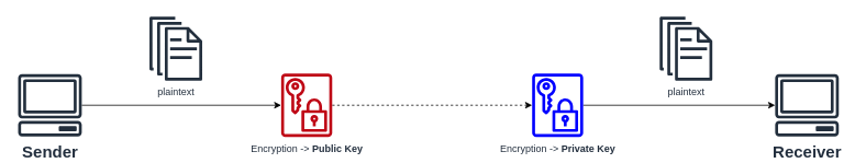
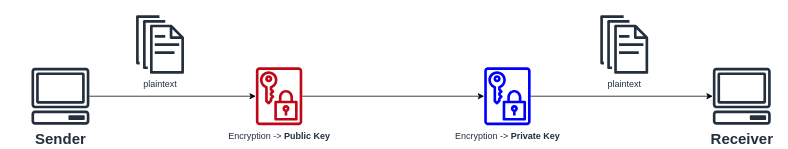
  <mxCell id="0" />
  <mxCell id="1" parent="0" />
  <mxCell id="2" style="edgeStyle=orthogonalEdgeStyle;rounded=0;orthogonalLoop=1;jettySize=auto;html=1;" edge="1" parent="1" source="3" target="6"><mxGeometry relative="1" as="geometry" /></mxCell>
- <mxCell id="3" value="Sender" style="sketch=0;outlineConnect=0;fontColor=#232F3E;gradientColor=none;fillColor=#232F3D;strokeColor=none;dashed=0;verticalLabelPosition=bottom;verticalAlign=top;align=center;html=1;fontSize=20;fontStyle=1;aspect=fixed;pointerEvents=1;shape=mxgraph.aws4.client;" vertex="1" parent="1"><mxGeometry x="20" y="90" width="78" height="76" as="geometry" /></mxCell>
+ <mxCell id="3" value="Sender" style="sketch=0;outlineConnect=0;fontColor=#232F3E;gradientColor=none;fillColor=#232F3D;strokeColor=none;dashed=0;verticalLabelPosition=bottom;verticalAlign=top;align=center;html=1;fontSize=20;fontStyle=1;aspect=fixed;pointerEvents=1;shape=mxgraph.aws4.client;" vertex="1" parent="1"><mxGeometry x="40" y="90" width="78" height="76" as="geometry" /></mxCell>
  <mxCell id="4" value="plaintext" style="sketch=0;outlineConnect=0;fontColor=#232F3E;gradientColor=none;fillColor=#232F3D;strokeColor=none;dashed=0;verticalLabelPosition=bottom;verticalAlign=top;align=center;html=1;fontSize=12;fontStyle=0;aspect=fixed;pointerEvents=1;shape=mxgraph.aws4.documents;" vertex="1" parent="1"><mxGeometry x="180" y="20" width="64" height="78" as="geometry" /></mxCell>
- <mxCell id="5" style="edgeStyle=orthogonalEdgeStyle;rounded=0;orthogonalLoop=1;jettySize=auto;html=1;dashed=1;" edge="1" parent="1" source="6" target="8"><mxGeometry relative="1" as="geometry" /></mxCell>
+ <mxCell id="5" style="edgeStyle=orthogonalEdgeStyle;rounded=0;orthogonalLoop=1;jettySize=auto;html=1;" edge="1" parent="1" source="6" target="8"><mxGeometry relative="1" as="geometry" /></mxCell>
  <mxCell id="6" value="Encryption -&amp;gt; &lt;b&gt;Public Key&lt;/b&gt;" style="sketch=0;outlineConnect=0;fontColor=#232F3E;gradientColor=none;fillColor=#BF0816;strokeColor=none;dashed=0;verticalLabelPosition=bottom;verticalAlign=top;align=center;html=1;fontSize=12;fontStyle=0;aspect=fixed;pointerEvents=1;shape=mxgraph.aws4.data_encryption_key;" vertex="1" parent="1"><mxGeometry x="340" y="89" width="62" height="78" as="geometry" /></mxCell>
  <mxCell id="7" style="edgeStyle=orthogonalEdgeStyle;rounded=0;orthogonalLoop=1;jettySize=auto;html=1;" edge="1" parent="1" source="8" target="9"><mxGeometry relative="1" as="geometry" /></mxCell>
  <mxCell id="8" value="Encryption -&amp;gt; &lt;b&gt;Private Key&lt;/b&gt;" style="sketch=0;outlineConnect=0;fontColor=#232F3E;gradientColor=none;fillColor=#0000FF;strokeColor=none;dashed=0;verticalLabelPosition=bottom;verticalAlign=top;align=center;html=1;fontSize=12;fontStyle=0;aspect=fixed;pointerEvents=1;shape=mxgraph.aws4.data_encryption_key;" vertex="1" parent="1"><mxGeometry x="645" y="89" width="62" height="78" as="geometry" /></mxCell>
- <mxCell id="9" value="Receiver" style="sketch=0;outlineConnect=0;fontColor=#232F3E;gradientColor=none;fillColor=#232F3D;strokeColor=none;dashed=0;verticalLabelPosition=bottom;verticalAlign=top;align=center;html=1;fontSize=20;fontStyle=1;aspect=fixed;pointerEvents=1;shape=mxgraph.aws4.client;" vertex="1" parent="1"><mxGeometry x="940" y="90" width="78" height="76" as="geometry" /></mxCell>
+ <mxCell id="9" value="Receiver" style="sketch=0;outlineConnect=0;fontColor=#232F3E;gradientColor=none;fillColor=#232F3D;strokeColor=none;dashed=0;verticalLabelPosition=bottom;verticalAlign=top;align=center;html=1;fontSize=20;fontStyle=1;aspect=fixed;pointerEvents=1;shape=mxgraph.aws4.client;" vertex="1" parent="1"><mxGeometry x="950" y="90" width="78" height="76" as="geometry" /></mxCell>
  <mxCell id="10" value="plaintext" style="sketch=0;outlineConnect=0;fontColor=#232F3E;gradientColor=none;fillColor=#232F3D;strokeColor=none;dashed=0;verticalLabelPosition=bottom;verticalAlign=top;align=center;html=1;fontSize=12;fontStyle=0;aspect=fixed;pointerEvents=1;shape=mxgraph.aws4.documents;" vertex="1" parent="1"><mxGeometry x="800" y="20" width="64" height="78" as="geometry" /></mxCell>
